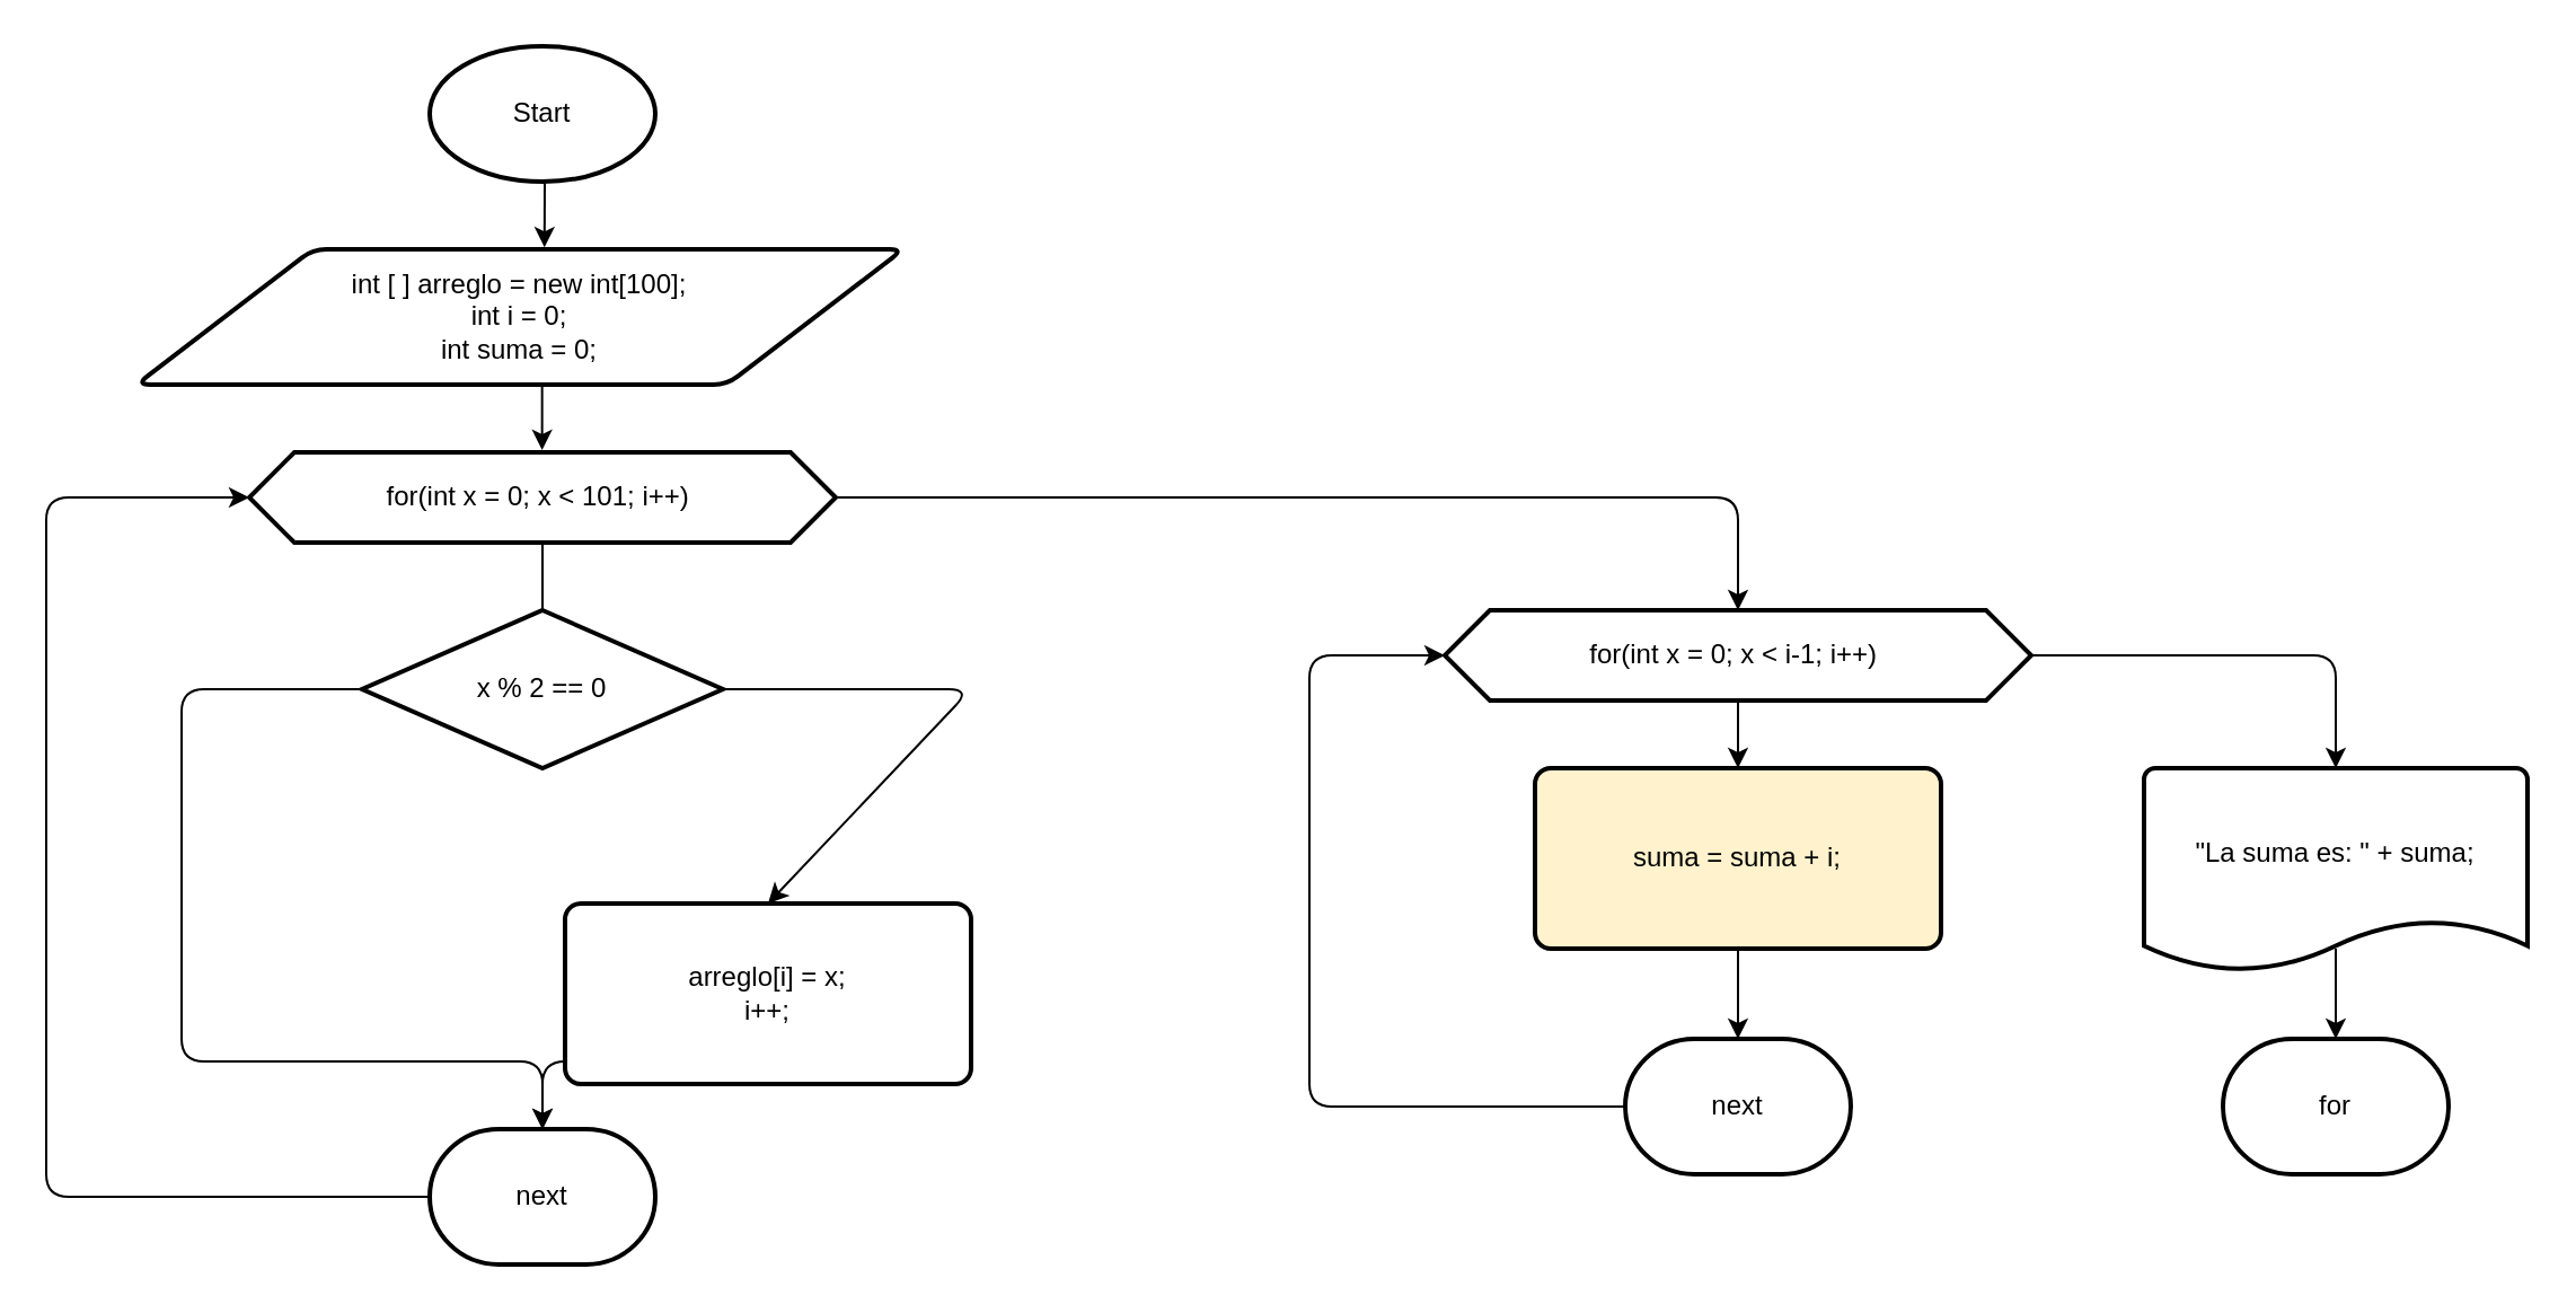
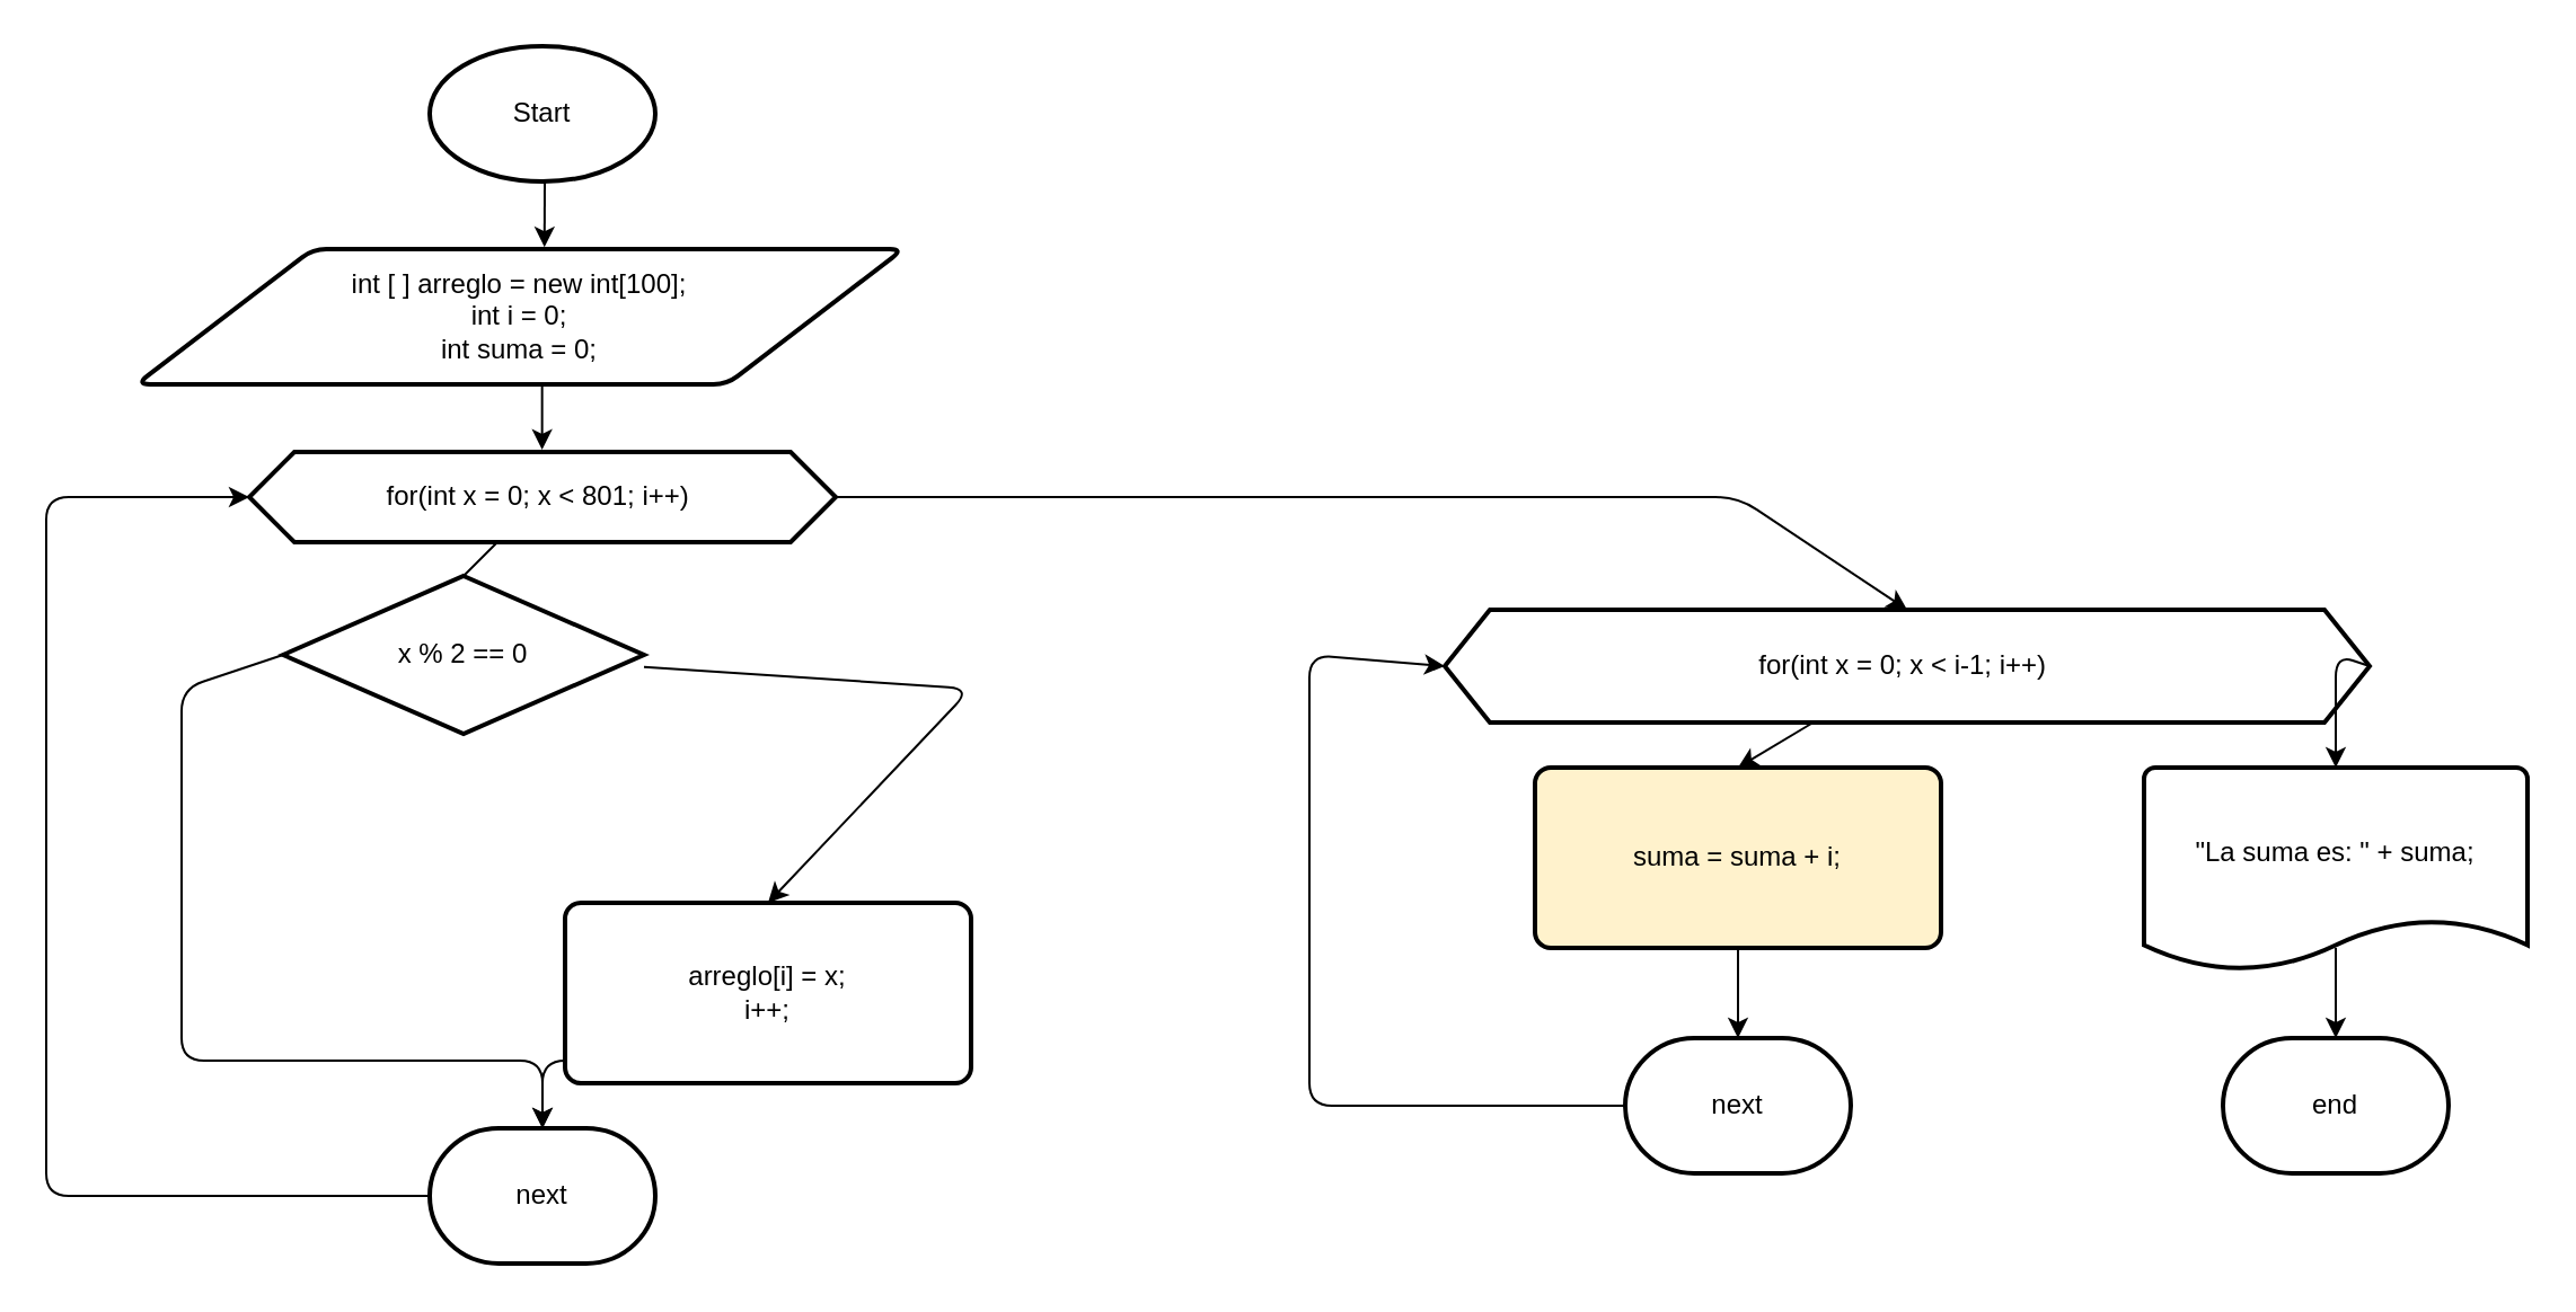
  <mxCell id="0" />
  <mxCell id="1" parent="0" />
  <mxCell id="2" value="Start" style="strokeWidth=2;html=1;shape=mxgraph.flowchart.start_1;whiteSpace=wrap;" vertex="1" parent="1"><mxGeometry x="190" y="20" width="100" height="60" as="geometry" /></mxCell>
  <mxCell id="3" value="int [ ] arreglo = new int[100];&lt;br&gt;&lt;div&gt;int i = 0;&lt;/div&gt;&lt;div&gt;int suma = 0;&lt;/div&gt;" style="shape=parallelogram;html=1;strokeWidth=2;perimeter=parallelogramPerimeter;whiteSpace=wrap;rounded=1;arcSize=12;size=0.23;" vertex="1" parent="1"><mxGeometry x="60" y="110" width="340" height="60" as="geometry" /></mxCell>
  <mxCell id="4" style="edgeStyle=none;html=1;entryX=0.532;entryY=-0.015;entryDx=0;entryDy=0;entryPerimeter=0;" edge="1" parent="1" target="3"><mxGeometry relative="1" as="geometry"><mxPoint x="241" y="80" as="sourcePoint" /></mxGeometry></mxCell>
  <mxCell id="5" style="edgeStyle=none;html=1;entryX=0.532;entryY=-0.015;entryDx=0;entryDy=0;entryPerimeter=0;" edge="1" parent="1"><mxGeometry relative="1" as="geometry"><mxPoint x="239.83" y="170" as="sourcePoint" /><mxPoint x="239.83" y="199" as="targetPoint" /></mxGeometry></mxCell>
  <mxCell id="6" style="edgeStyle=none;html=1;entryX=0.5;entryY=0;entryDx=0;entryDy=0;exitX=1;exitY=0.5;exitDx=0;exitDy=0;" edge="1" parent="1" source="7" target="17"><mxGeometry relative="1" as="geometry"><mxPoint x="810" y="220" as="targetPoint" /><Array as="points"><mxPoint x="770" y="220" /></Array></mxGeometry></mxCell>
- <mxCell id="7" value="for(int x = 0; x &amp;lt; 101; i++)&amp;nbsp;" style="shape=hexagon;perimeter=hexagonPerimeter2;whiteSpace=wrap;html=1;fixedSize=1;strokeWidth=2;" vertex="1" parent="1"><mxGeometry x="110" y="200" width="260" height="40" as="geometry" /></mxCell>
+ <mxCell id="7" value="for(int x = 0; x &amp;lt; 801; i++)&amp;nbsp;" style="shape=hexagon;perimeter=hexagonPerimeter2;whiteSpace=wrap;html=1;fixedSize=1;strokeWidth=2;" vertex="1" parent="1"><mxGeometry x="110" y="200" width="260" height="40" as="geometry" /></mxCell>
  <mxCell id="8" style="edgeStyle=none;html=1;entryX=0.5;entryY=0;entryDx=0;entryDy=0;" edge="1" parent="1" source="10" target="13"><mxGeometry relative="1" as="geometry"><mxPoint x="460" y="305" as="targetPoint" /><Array as="points"><mxPoint x="430" y="305" /></Array></mxGeometry></mxCell>
  <mxCell id="9" style="edgeStyle=none;html=1;exitX=0;exitY=0.5;exitDx=0;exitDy=0;exitPerimeter=0;" edge="1" parent="1" source="10"><mxGeometry relative="1" as="geometry"><mxPoint x="240" y="500" as="targetPoint" /><mxPoint x="160" y="330" as="sourcePoint" /><Array as="points"><mxPoint x="80" y="305" /><mxPoint x="80" y="470" /><mxPoint x="240" y="470" /></Array></mxGeometry></mxCell>
- <mxCell id="10" value="x % 2 == 0" style="strokeWidth=2;html=1;shape=mxgraph.flowchart.decision;whiteSpace=wrap;" vertex="1" parent="1"><mxGeometry x="160" y="270" width="160" height="70" as="geometry" /></mxCell>
+ <mxCell id="10" value="x % 2 == 0" style="strokeWidth=2;html=1;shape=mxgraph.flowchart.decision;whiteSpace=wrap;" vertex="1" parent="1"><mxGeometry x="125" y="255" width="160" height="70" as="geometry" /></mxCell>
  <mxCell id="11" style="edgeStyle=none;html=1;entryX=0.5;entryY=0;entryDx=0;entryDy=0;entryPerimeter=0;endArrow=none;" edge="1" parent="1" source="7" target="10"><mxGeometry relative="1" as="geometry" /></mxCell>
  <mxCell id="12" style="edgeStyle=none;html=1;exitX=0.5;exitY=1;exitDx=0;exitDy=0;" edge="1" parent="1" source="13"><mxGeometry relative="1" as="geometry"><mxPoint x="240" y="500" as="targetPoint" /><Array as="points"><mxPoint x="430" y="470" /><mxPoint x="350" y="470" /><mxPoint x="240" y="470" /></Array></mxGeometry></mxCell>
  <mxCell id="13" value="arreglo[i] = x;&lt;div&gt;i++;&lt;/div&gt;" style="rounded=1;whiteSpace=wrap;html=1;absoluteArcSize=1;arcSize=14;strokeWidth=2;" vertex="1" parent="1"><mxGeometry x="250" y="400" width="180" height="80" as="geometry" /></mxCell>
  <mxCell id="14" style="edgeStyle=none;html=1;entryX=0;entryY=0.5;entryDx=0;entryDy=0;" edge="1" parent="1" source="15" target="7"><mxGeometry relative="1" as="geometry"><Array as="points"><mxPoint x="20" y="530" /><mxPoint x="20" y="220" /></Array></mxGeometry></mxCell>
  <mxCell id="15" value="next" style="strokeWidth=2;html=1;shape=mxgraph.flowchart.terminator;whiteSpace=wrap;" vertex="1" parent="1"><mxGeometry x="190" y="500" width="100" height="60" as="geometry" /></mxCell>
  <mxCell id="16" style="edgeStyle=none;html=1;" edge="1" parent="1" source="17"><mxGeometry relative="1" as="geometry"><mxPoint x="770" y="340" as="targetPoint" /></mxGeometry></mxCell>
- <mxCell id="17" value="for(int x = 0; x &amp;lt; i-1; i++)&amp;nbsp;" style="shape=hexagon;perimeter=hexagonPerimeter2;whiteSpace=wrap;html=1;fixedSize=1;strokeWidth=2;" vertex="1" parent="1"><mxGeometry x="640" y="270" width="260" height="40" as="geometry" /></mxCell>
+ <mxCell id="17" value="for(int x = 0; x &amp;lt; i-1; i++)&amp;nbsp;" style="shape=hexagon;perimeter=hexagonPerimeter2;whiteSpace=wrap;html=1;fixedSize=1;strokeWidth=2;" vertex="1" parent="1"><mxGeometry x="640" y="270" width="410" height="50" as="geometry" /></mxCell>
  <mxCell id="18" value="" style="edgeStyle=none;html=1;" edge="1" parent="1" source="19" target="21"><mxGeometry relative="1" as="geometry" /></mxCell>
  <mxCell id="19" value="suma = suma + i;" style="rounded=1;whiteSpace=wrap;html=1;absoluteArcSize=1;arcSize=14;strokeWidth=2;fillColor=#fff2cc;" vertex="1" parent="1"><mxGeometry x="680" y="340" width="180" height="80" as="geometry" /></mxCell>
  <mxCell id="20" style="edgeStyle=none;html=1;entryX=0;entryY=0.5;entryDx=0;entryDy=0;exitX=0;exitY=0.5;exitDx=0;exitDy=0;exitPerimeter=0;" edge="1" parent="1" source="21" target="17"><mxGeometry relative="1" as="geometry"><Array as="points"><mxPoint x="580" y="490" /><mxPoint x="580" y="290" /></Array></mxGeometry></mxCell>
  <mxCell id="21" value="next" style="strokeWidth=2;html=1;shape=mxgraph.flowchart.terminator;whiteSpace=wrap;" vertex="1" parent="1"><mxGeometry x="720" y="460" width="100" height="60" as="geometry" /></mxCell>
  <mxCell id="22" value="&quot;La suma es: &quot; + suma;&lt;div&gt;&lt;br&gt;&lt;/div&gt;" style="strokeWidth=2;html=1;shape=mxgraph.flowchart.document2;whiteSpace=wrap;size=0.25;" vertex="1" parent="1"><mxGeometry x="950" y="340" width="170" height="90" as="geometry" /></mxCell>
  <mxCell id="23" style="edgeStyle=none;html=1;entryX=0.5;entryY=0;entryDx=0;entryDy=0;entryPerimeter=0;exitX=1;exitY=0.5;exitDx=0;exitDy=0;" edge="1" parent="1" source="17" target="22"><mxGeometry relative="1" as="geometry"><Array as="points"><mxPoint x="1035" y="290" /></Array></mxGeometry></mxCell>
- <mxCell id="24" value="for" style="strokeWidth=2;html=1;shape=mxgraph.flowchart.terminator;whiteSpace=wrap;" vertex="1" parent="1"><mxGeometry x="985" y="460" width="100" height="60" as="geometry" /></mxCell>
+ <mxCell id="24" value="end" style="strokeWidth=2;html=1;shape=mxgraph.flowchart.terminator;whiteSpace=wrap;" vertex="1" parent="1"><mxGeometry x="985" y="460" width="100" height="60" as="geometry" /></mxCell>
  <mxCell id="25" style="edgeStyle=none;html=1;entryX=0.5;entryY=0;entryDx=0;entryDy=0;entryPerimeter=0;" edge="1" parent="1" target="24"><mxGeometry relative="1" as="geometry"><mxPoint x="1035" y="420" as="sourcePoint" /></mxGeometry></mxCell>
